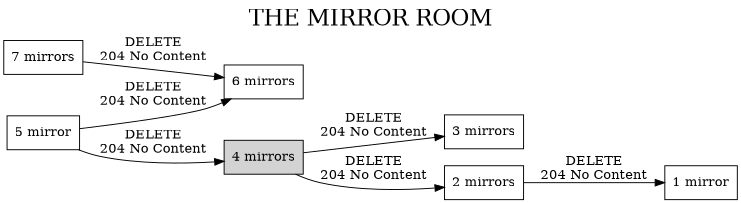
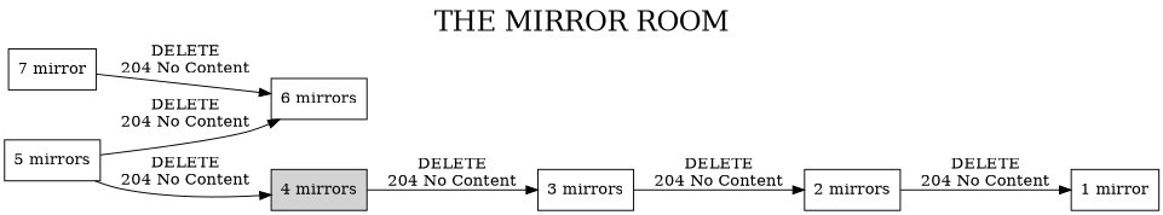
  digraph {
    fontname="DejaVu Serif"
    fontsize=24
    label="THE MIRROR ROOM"
    labelloc=t
    rankdir=LR
    node [fontname="DejaVu Serif" shape=box]
    edge [fontname="DejaVu Serif"]
-   n1 [label="7 mirrors"]
+   n1 [label="7 mirror"]
    n2 [label="6 mirrors"]
-   n3 [label="5 mirror"]
+   n3 [label="5 mirrors"]
    n4 [bgcolor=black label="4 mirrors" style=filled]
    n5 [label="3 mirrors"]
    n6 [label="2 mirrors"]
    n7 [label="1 mirror"]
    n1 -> n2 [label="DELETE\n204 No Content"]
    n3 -> n2 [label="DELETE\n204 No Content"]
    n3 -> n4 [label="DELETE\n204 No Content"]
    n4 -> n5 [label="DELETE\n204 No Content"]
-   n4 -> n6 [label="DELETE\n204 No Content"]
+   n5 -> n6 [label="DELETE\n204 No Content"]
    n6 -> n7 [label="DELETE\n204 No Content"]
  }
